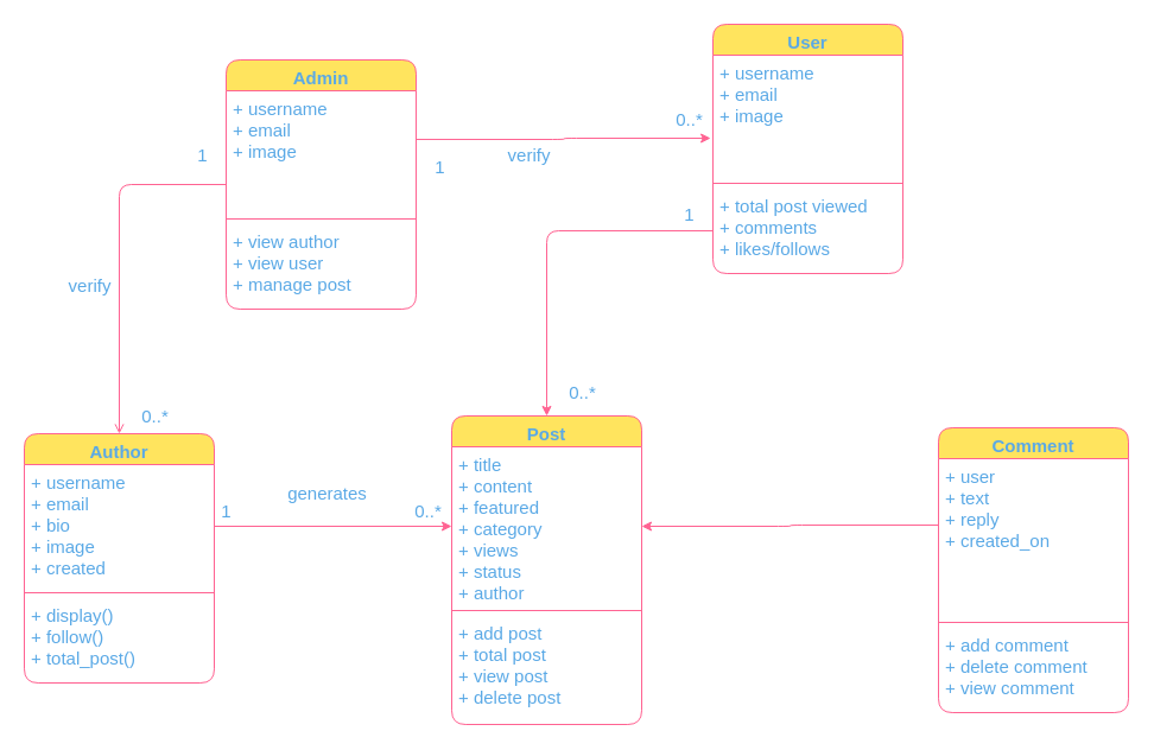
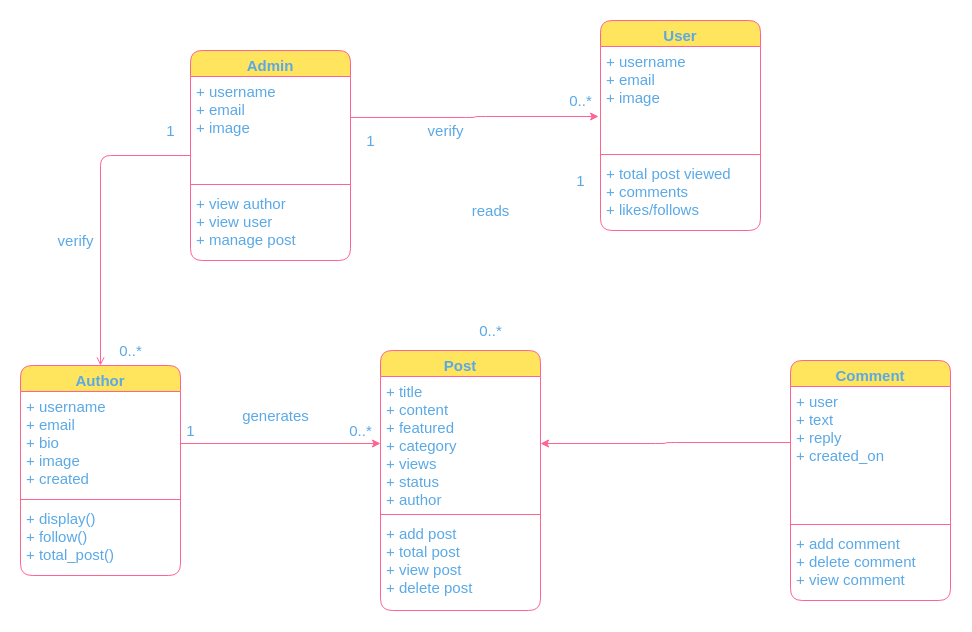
  <mxCell id="0" />
  <mxCell id="1" parent="0" />
  <mxCell id="2" value="Author" style="swimlane;fontStyle=1;align=center;verticalAlign=top;childLayout=stackLayout;horizontal=1;startSize=26;horizontalStack=0;resizeParent=1;resizeParentMax=0;resizeLast=0;collapsible=1;marginBottom=0;fontSize=15;rounded=1;fillColor=#FFE45E;strokeColor=#FF6392;fontColor=#5AA9E6;" vertex="1" parent="1"><mxGeometry x="20" y="365" width="160" height="210" as="geometry" /></mxCell>
  <mxCell id="3" value="+ username&#10;+ email&#10;+ bio&#10;+ image&#10;+ created" style="text;strokeColor=none;fillColor=none;align=left;verticalAlign=top;spacingLeft=4;spacingRight=4;overflow=hidden;rotatable=0;points=[[0,0.5],[1,0.5]];portConstraint=eastwest;fontSize=15;rounded=1;fontColor=#5AA9E6;" vertex="1" parent="2"><mxGeometry y="26" width="160" height="104" as="geometry" /></mxCell>
  <mxCell id="4" value="" style="line;strokeWidth=1;fillColor=none;align=left;verticalAlign=middle;spacingTop=-1;spacingLeft=3;spacingRight=3;rotatable=0;labelPosition=right;points=[];portConstraint=eastwest;fontSize=15;rounded=1;strokeColor=#FF6392;fontColor=#5AA9E6;" vertex="1" parent="2"><mxGeometry y="130" width="160" height="8" as="geometry" /></mxCell>
  <mxCell id="5" value="+ display()&#10;+ follow()&#10;+ total_post()" style="text;strokeColor=none;fillColor=none;align=left;verticalAlign=top;spacingLeft=4;spacingRight=4;overflow=hidden;rotatable=0;points=[[0,0.5],[1,0.5]];portConstraint=eastwest;fontSize=15;rounded=1;fontColor=#5AA9E6;" vertex="1" parent="2"><mxGeometry y="138" width="160" height="72" as="geometry" /></mxCell>
  <mxCell id="6" value="User" style="swimlane;fontStyle=1;align=center;verticalAlign=top;childLayout=stackLayout;horizontal=1;startSize=26;horizontalStack=0;resizeParent=1;resizeParentMax=0;resizeLast=0;collapsible=1;marginBottom=0;fontSize=15;rounded=1;fillColor=#FFE45E;strokeColor=#FF6392;fontColor=#5AA9E6;" vertex="1" parent="1"><mxGeometry x="600" y="20" width="160" height="210" as="geometry" /></mxCell>
  <mxCell id="7" value="+ username&#10;+ email&#10;+ image" style="text;strokeColor=none;fillColor=none;align=left;verticalAlign=top;spacingLeft=4;spacingRight=4;overflow=hidden;rotatable=0;points=[[0,0.5],[1,0.5]];portConstraint=eastwest;fontSize=15;rounded=1;fontColor=#5AA9E6;" vertex="1" parent="6"><mxGeometry y="26" width="160" height="104" as="geometry" /></mxCell>
  <mxCell id="8" value="" style="line;strokeWidth=1;fillColor=none;align=left;verticalAlign=middle;spacingTop=-1;spacingLeft=3;spacingRight=3;rotatable=0;labelPosition=right;points=[];portConstraint=eastwest;fontSize=15;rounded=1;strokeColor=#FF6392;fontColor=#5AA9E6;" vertex="1" parent="6"><mxGeometry y="130" width="160" height="8" as="geometry" /></mxCell>
  <mxCell id="9" value="+ total post viewed&#10;+ comments&#10;+ likes/follows" style="text;strokeColor=none;fillColor=none;align=left;verticalAlign=top;spacingLeft=4;spacingRight=4;overflow=hidden;rotatable=0;points=[[0,0.5],[1,0.5]];portConstraint=eastwest;fontSize=15;rounded=1;fontColor=#5AA9E6;" vertex="1" parent="6"><mxGeometry y="138" width="160" height="72" as="geometry" /></mxCell>
  <mxCell id="10" style="edgeStyle=orthogonalEdgeStyle;rounded=1;orthogonalLoop=1;jettySize=auto;html=1;fontSize=15;strokeColor=#FF6392;fontColor=#5AA9E6;endArrow=open;" edge="1" parent="1" source="12" target="2"><mxGeometry relative="1" as="geometry" /></mxCell>
  <mxCell id="11" style="edgeStyle=orthogonalEdgeStyle;rounded=1;orthogonalLoop=1;jettySize=auto;html=1;entryX=-0.012;entryY=0.673;entryDx=0;entryDy=0;entryPerimeter=0;fontSize=15;exitX=1;exitY=0.394;exitDx=0;exitDy=0;exitPerimeter=0;strokeColor=#FF6392;fontColor=#5AA9E6;" edge="1" parent="1" source="13" target="7"><mxGeometry relative="1" as="geometry" /></mxCell>
  <mxCell id="12" value="Admin" style="swimlane;fontStyle=1;align=center;verticalAlign=top;childLayout=stackLayout;horizontal=1;startSize=26;horizontalStack=0;resizeParent=1;resizeParentMax=0;resizeLast=0;collapsible=1;marginBottom=0;fontSize=15;rounded=1;fillColor=#FFE45E;strokeColor=#FF6392;fontColor=#5AA9E6;" vertex="1" parent="1"><mxGeometry x="190" y="50" width="160" height="210" as="geometry" /></mxCell>
  <mxCell id="13" value="+ username&#10;+ email&#10;+ image" style="text;strokeColor=none;fillColor=none;align=left;verticalAlign=top;spacingLeft=4;spacingRight=4;overflow=hidden;rotatable=0;points=[[0,0.5],[1,0.5]];portConstraint=eastwest;fontSize=15;rounded=1;fontColor=#5AA9E6;" vertex="1" parent="12"><mxGeometry y="26" width="160" height="104" as="geometry" /></mxCell>
  <mxCell id="14" value="" style="line;strokeWidth=1;fillColor=none;align=left;verticalAlign=middle;spacingTop=-1;spacingLeft=3;spacingRight=3;rotatable=0;labelPosition=right;points=[];portConstraint=eastwest;fontSize=15;rounded=1;strokeColor=#FF6392;fontColor=#5AA9E6;" vertex="1" parent="12"><mxGeometry y="130" width="160" height="8" as="geometry" /></mxCell>
  <mxCell id="15" value="+ view author&#10;+ view user&#10;+ manage post" style="text;strokeColor=none;fillColor=none;align=left;verticalAlign=top;spacingLeft=4;spacingRight=4;overflow=hidden;rotatable=0;points=[[0,0.5],[1,0.5]];portConstraint=eastwest;fontSize=15;rounded=1;fontColor=#5AA9E6;" vertex="1" parent="12"><mxGeometry y="138" width="160" height="72" as="geometry" /></mxCell>
  <mxCell id="16" value="Post" style="swimlane;fontStyle=1;align=center;verticalAlign=top;childLayout=stackLayout;horizontal=1;startSize=26;horizontalStack=0;resizeParent=1;resizeParentMax=0;resizeLast=0;collapsible=1;marginBottom=0;fontSize=15;rounded=1;fillColor=#FFE45E;strokeColor=#FF6392;fontColor=#5AA9E6;" vertex="1" parent="1"><mxGeometry x="380" y="350" width="160" height="260" as="geometry" /></mxCell>
  <mxCell id="17" value="+ title&#10;+ content&#10;+ featured&#10;+ category&#10;+ views&#10;+ status&#10;+ author" style="text;strokeColor=none;fillColor=none;align=left;verticalAlign=top;spacingLeft=4;spacingRight=4;overflow=hidden;rotatable=0;points=[[0,0.5],[1,0.5]];portConstraint=eastwest;fontSize=15;rounded=1;fontColor=#5AA9E6;" vertex="1" parent="16"><mxGeometry y="26" width="160" height="134" as="geometry" /></mxCell>
  <mxCell id="18" value="" style="line;strokeWidth=1;fillColor=none;align=left;verticalAlign=middle;spacingTop=-1;spacingLeft=3;spacingRight=3;rotatable=0;labelPosition=right;points=[];portConstraint=eastwest;fontSize=15;rounded=1;strokeColor=#FF6392;fontColor=#5AA9E6;" vertex="1" parent="16"><mxGeometry y="160" width="160" height="8" as="geometry" /></mxCell>
  <mxCell id="19" value="+ add post&#10;+ total post&#10;+ view post&#10;+ delete post" style="text;strokeColor=none;fillColor=none;align=left;verticalAlign=top;spacingLeft=4;spacingRight=4;overflow=hidden;rotatable=0;points=[[0,0.5],[1,0.5]];portConstraint=eastwest;fontSize=15;rounded=1;fontColor=#5AA9E6;" vertex="1" parent="16"><mxGeometry y="168" width="160" height="92" as="geometry" /></mxCell>
  <mxCell id="20" value="Comment" style="swimlane;fontStyle=1;align=center;verticalAlign=top;childLayout=stackLayout;horizontal=1;startSize=26;horizontalStack=0;resizeParent=1;resizeParentMax=0;resizeLast=0;collapsible=1;marginBottom=0;fontSize=15;rounded=1;fillColor=#FFE45E;strokeColor=#FF6392;fontColor=#5AA9E6;" vertex="1" parent="1"><mxGeometry x="790" y="360" width="160" height="240" as="geometry" /></mxCell>
  <mxCell id="21" value="+ user&#10;+ text&#10;+ reply&#10;+ created_on" style="text;strokeColor=none;fillColor=none;align=left;verticalAlign=top;spacingLeft=4;spacingRight=4;overflow=hidden;rotatable=0;points=[[0,0.5],[1,0.5]];portConstraint=eastwest;fontSize=15;rounded=1;fontColor=#5AA9E6;" vertex="1" parent="20"><mxGeometry y="26" width="160" height="134" as="geometry" /></mxCell>
  <mxCell id="22" value="" style="line;strokeWidth=1;fillColor=none;align=left;verticalAlign=middle;spacingTop=-1;spacingLeft=3;spacingRight=3;rotatable=0;labelPosition=right;points=[];portConstraint=eastwest;fontSize=15;rounded=1;strokeColor=#FF6392;fontColor=#5AA9E6;" vertex="1" parent="20"><mxGeometry y="160" width="160" height="8" as="geometry" /></mxCell>
  <mxCell id="23" value="+ add comment&#10;+ delete comment&#10;+ view comment" style="text;strokeColor=none;fillColor=none;align=left;verticalAlign=top;spacingLeft=4;spacingRight=4;overflow=hidden;rotatable=0;points=[[0,0.5],[1,0.5]];portConstraint=eastwest;fontSize=15;rounded=1;fontColor=#5AA9E6;" vertex="1" parent="20"><mxGeometry y="168" width="160" height="72" as="geometry" /></mxCell>
  <mxCell id="24" style="edgeStyle=orthogonalEdgeStyle;rounded=1;orthogonalLoop=1;jettySize=auto;html=1;entryX=0;entryY=0.5;entryDx=0;entryDy=0;fontSize=15;strokeColor=#FF6392;fontColor=#5AA9E6;" edge="1" parent="1" source="3" target="17"><mxGeometry relative="1" as="geometry"><mxPoint x="200" y="443" as="sourcePoint" /></mxGeometry></mxCell>
  <mxCell id="25" value="generates" style="text;html=1;align=center;verticalAlign=middle;resizable=0;points=[];autosize=1;strokeColor=none;fillColor=none;fontSize=15;rounded=1;fontColor=#5AA9E6;" vertex="1" parent="1"><mxGeometry x="235" y="405" width="80" height="20" as="geometry" /></mxCell>
  <mxCell id="26" value="1" style="text;html=1;align=center;verticalAlign=middle;resizable=0;points=[];autosize=1;strokeColor=none;fillColor=none;fontSize=15;rounded=1;fontColor=#5AA9E6;" vertex="1" parent="1"><mxGeometry x="180" y="420" width="20" height="20" as="geometry" /></mxCell>
  <mxCell id="27" value="0..*" style="text;html=1;align=center;verticalAlign=middle;resizable=0;points=[];autosize=1;strokeColor=none;fillColor=none;fontSize=15;rounded=1;fontColor=#5AA9E6;" vertex="1" parent="1"><mxGeometry x="340" y="420" width="40" height="20" as="geometry" /></mxCell>
  <mxCell id="28" value="verify" style="text;html=1;align=center;verticalAlign=middle;resizable=0;points=[];autosize=1;strokeColor=none;fillColor=none;fontSize=15;rounded=1;fontColor=#5AA9E6;" vertex="1" parent="1"><mxGeometry x="50" y="230" width="50" height="20" as="geometry" /></mxCell>
  <mxCell id="29" value="1" style="text;html=1;align=center;verticalAlign=middle;resizable=0;points=[];autosize=1;strokeColor=none;fillColor=none;fontSize=15;rounded=1;fontColor=#5AA9E6;" vertex="1" parent="1"><mxGeometry x="160" y="120" width="20" height="20" as="geometry" /></mxCell>
  <mxCell id="30" value="0..*" style="text;html=1;align=center;verticalAlign=middle;resizable=0;points=[];autosize=1;strokeColor=none;fillColor=none;fontSize=15;rounded=1;fontColor=#5AA9E6;" vertex="1" parent="1"><mxGeometry x="110" y="340" width="40" height="20" as="geometry" /></mxCell>
  <mxCell id="31" value="verify" style="text;html=1;align=center;verticalAlign=middle;resizable=0;points=[];autosize=1;strokeColor=none;fillColor=none;fontSize=15;rounded=1;fontColor=#5AA9E6;" vertex="1" parent="1"><mxGeometry x="420" y="120" width="50" height="20" as="geometry" /></mxCell>
  <mxCell id="32" value="1" style="text;html=1;align=center;verticalAlign=middle;resizable=0;points=[];autosize=1;strokeColor=none;fillColor=none;fontSize=15;rounded=1;fontColor=#5AA9E6;" vertex="1" parent="1"><mxGeometry x="360" y="130" width="20" height="20" as="geometry" /></mxCell>
  <mxCell id="33" value="0..*" style="text;html=1;align=center;verticalAlign=middle;resizable=0;points=[];autosize=1;strokeColor=none;fillColor=none;fontSize=15;rounded=1;fontColor=#5AA9E6;" vertex="1" parent="1"><mxGeometry x="560" y="90" width="40" height="20" as="geometry" /></mxCell>
- <mxCell id="34" style="edgeStyle=orthogonalEdgeStyle;rounded=1;orthogonalLoop=1;jettySize=auto;html=1;entryX=0.5;entryY=0;entryDx=0;entryDy=0;fontSize=15;strokeColor=#FF6392;fontColor=#5AA9E6;" edge="1" parent="1" source="9" target="16"><mxGeometry relative="1" as="geometry" /></mxCell>
  <mxCell id="35" value="0..*" style="text;html=1;align=center;verticalAlign=middle;resizable=0;points=[];autosize=1;strokeColor=none;fillColor=none;fontSize=15;rounded=1;fontColor=#5AA9E6;" vertex="1" parent="1"><mxGeometry x="470" y="320" width="40" height="20" as="geometry" /></mxCell>
  <mxCell id="36" value="1" style="text;html=1;align=center;verticalAlign=middle;resizable=0;points=[];autosize=1;strokeColor=none;fillColor=none;fontSize=15;rounded=1;fontColor=#5AA9E6;" vertex="1" parent="1"><mxGeometry x="570" y="170" width="20" height="20" as="geometry" /></mxCell>
+ <mxCell id="37" value="reads" style="text;html=1;align=center;verticalAlign=middle;resizable=0;points=[];autosize=1;strokeColor=none;fillColor=none;fontSize=15;rounded=1;fontColor=#5AA9E6;" vertex="1" parent="1"><mxGeometry x="465" y="200" width="50" height="20" as="geometry" /></mxCell>
  <mxCell id="38" style="edgeStyle=orthogonalEdgeStyle;rounded=1;orthogonalLoop=1;jettySize=auto;html=1;entryX=1;entryY=0.5;entryDx=0;entryDy=0;fontSize=15;exitX=0;exitY=0.418;exitDx=0;exitDy=0;exitPerimeter=0;strokeColor=#FF6392;fontColor=#5AA9E6;" edge="1" parent="1" source="21" target="17"><mxGeometry relative="1" as="geometry" /></mxCell>
